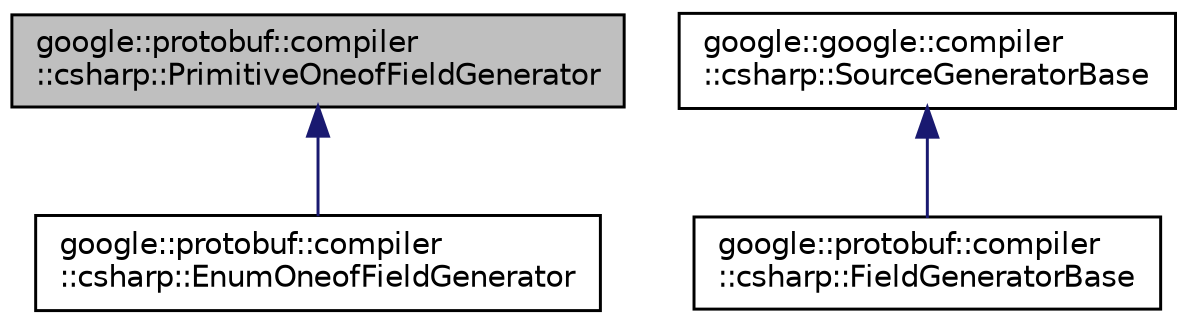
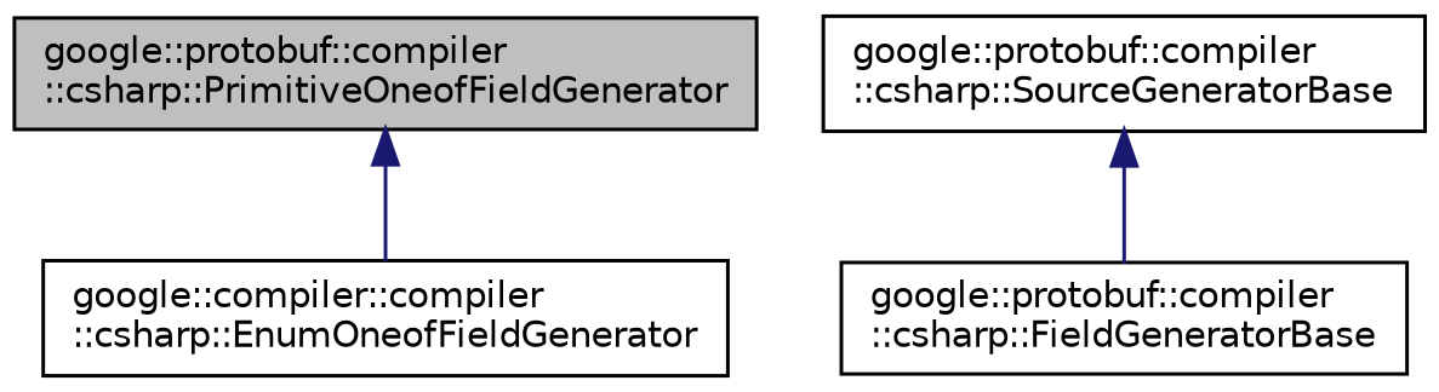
  digraph {
    node [color=black fillcolor=white fontname=Helvetica fontsize=10 shape=record style=filled]
    edge [color=midnightblue dir=back fontname=Helvetica fontsize=10 labelfontname=Helvetica labelfontsize=10 style=solid]
    n1 [fillcolor=grey75 fontcolor=black height=0.2 label="google::protobuf::compiler\l::csharp::PrimitiveOneofFieldGenerator" width=0.4]
-   n2 [height=0.2 label="google::protobuf::compiler\l::csharp::EnumOneofFieldGenerator" width=0.4]
+   n2 [height=0.2 label="google::compiler::compiler\l::csharp::EnumOneofFieldGenerator" width=0.4]
    n3 [height=0.2 label="google::protobuf::compiler\l::csharp::FieldGeneratorBase" width=0.4]
-   n4 [height=0.2 label="google::google::compiler\l::csharp::SourceGeneratorBase" width=0.4]
+   n4 [height=0.2 label="google::protobuf::compiler\l::csharp::SourceGeneratorBase" width=0.4]
    n1 -> n2
    n4 -> n3
  }
